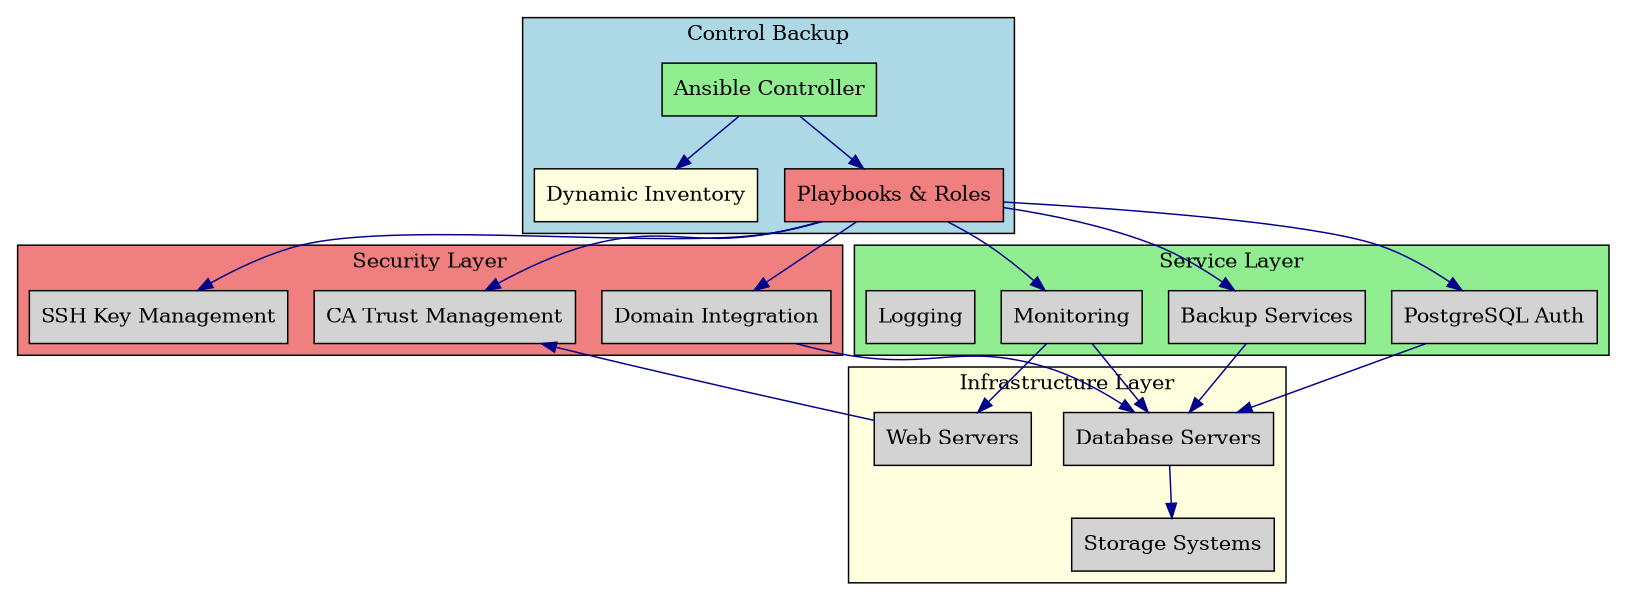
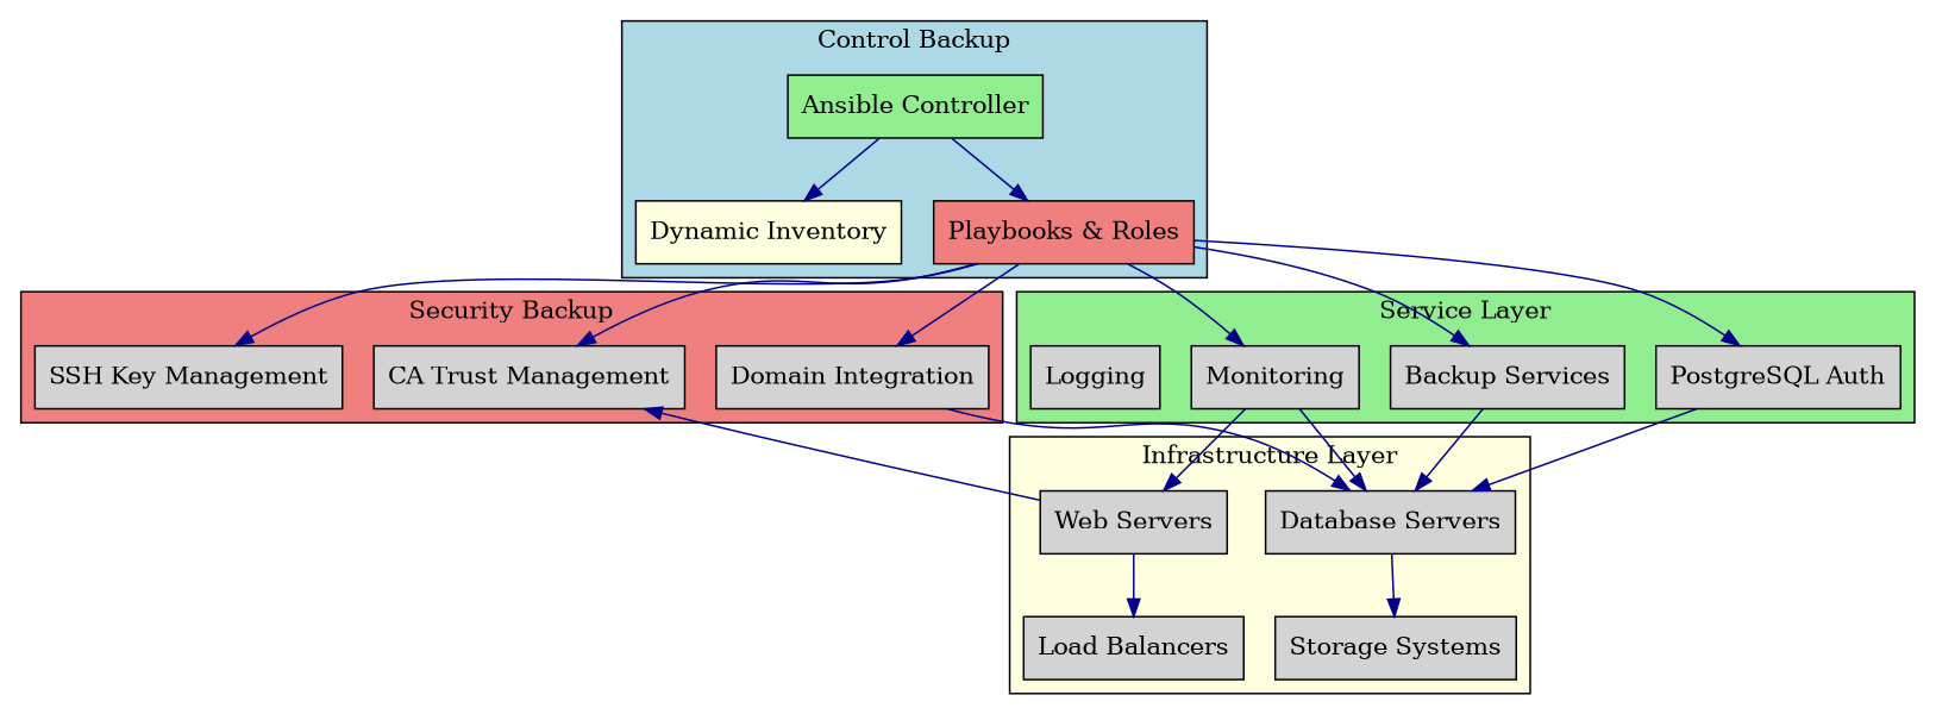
  digraph {
    rankdir=TB
    node [shape=box style=filled]
    edge [color=darkblue]
    n1 [fillcolor=lightgreen label="Ansible Controller"]
    n2 [fillcolor=lightyellow label="Dynamic Inventory"]
    n3 [fillcolor=lightcoral label="Playbooks & Roles"]
    n4 [label="CA Trust Management"]
    n5 [label="Domain Integration"]
    n6 [label="SSH Key Management"]
    n7 [label="PostgreSQL Auth"]
    n8 [label="Backup Services"]
    n9 [label=Monitoring]
    n10 [label=Logging]
    n11 [label="Web Servers"]
    n12 [label="Database Servers"]
+   n13 [label="Load Balancers"]
    n14 [label="Storage Systems"]
    subgraph cluster_1 {
      fillcolor=lightblue
      label="Control Backup"
      style=filled
      n1
      n2
      n3
    }
    subgraph cluster_2 {
      fillcolor=lightcoral
-     label="Security Layer"
+     label="Security Backup"
      style=filled
      n4
      n5
      n6
    }
    subgraph cluster_3 {
      fillcolor=lightgreen
      label="Service Layer"
      style=filled
      n7
      n8
      n9
      n10
    }
    subgraph cluster_4 {
      fillcolor=lightyellow
      label="Infrastructure Layer"
      style=filled
      n11
      n12
+     n13
      n14
    }
    n1 -> n2
    n1 -> n3
    n3 -> n4
    n3 -> n5
    n3 -> n6
    n3 -> n7
    n3 -> n8
    n3 -> n9
    n5 -> n12
    n7 -> n12
    n8 -> n12
    n9 -> n11
    n9 -> n12
    n11 -> n4
+   n11 -> n13
    n12 -> n14
  }
